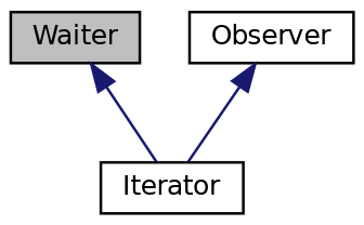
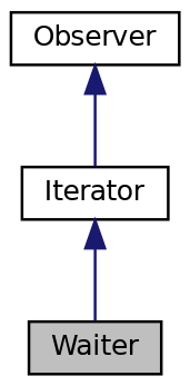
  digraph {
    node [color=black fillcolor=white fontname=Helvetica fontsize=10 shape=record style=filled]
    edge [color=midnightblue dir=back fontname=Helvetica fontsize=10 labelfontname=Helvetica labelfontsize=10 style=solid]
    n1 [fillcolor=grey75 fontcolor=black height=0.2 label=Waiter width=0.4]
    n2 [height=0.2 label=Observer width=0.4]
    n3 [height=0.2 label=Iterator width=0.4]
    n2 -> n3
-   n1 -> n3
+   n3 -> n1
  }
